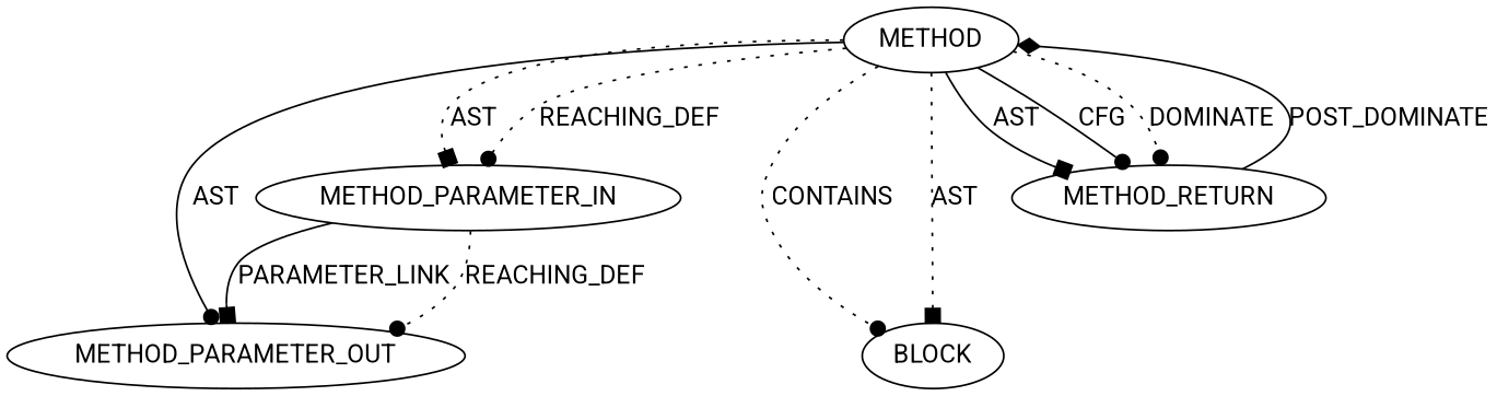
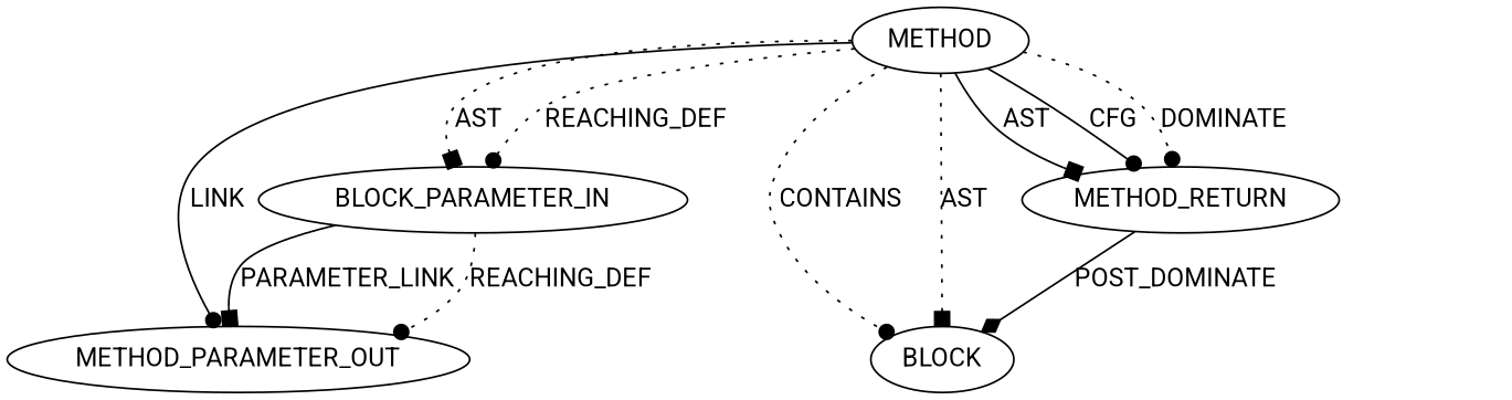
  digraph {
    fontname=Roboto
    node [CODE=p1 EVALUATION_STRATEGY=BY_VALUE ORDER=1 TYPE_FULL_NAME=ANY fontname=Roboto]
    edge [arrowhead=dot fontname=Roboto style=dotted]
    n1 [INDEX=1 IS_VARIADIC=false NAME=p1 label=METHOD_PARAMETER_OUT]
    n2 [AST_PARENT_FULL_NAME="<global>" AST_PARENT_TYPE=NAMESPACE_BLOCK CODE="<empty>" FILENAME="<empty>" FULL_NAME=EVP_get_cipherbyname IS_EXTERNAL=true NAME=EVP_get_cipherbyname ORDER=0 label=METHOD EVALUATION_STRATEGY="" TYPE_FULL_NAME=""]
-   n3 [INDEX=1 IS_VARIADIC=false NAME=p1 label=METHOD_PARAMETER_IN]
+   n3 [INDEX=1 IS_VARIADIC=false NAME=p1 label=BLOCK_PARAMETER_IN]
    n4 [ARGUMENT_INDEX=1 CODE="<empty>" label=BLOCK EVALUATION_STRATEGY=""]
    n5 [CODE=RET ORDER=2 label=METHOD_RETURN]
-   n2 -> n1 [label=AST style=solid]
+   n2 -> n1 [label=LINK style=solid]
    n2 -> n3 [arrowhead=box label=AST]
    n2 -> n3 [label=REACHING_DEF]
    n2 -> n4 [label=CONTAINS]
    n2 -> n4 [arrowhead=box label=AST]
    n2 -> n5 [arrowhead=box label=AST style=solid]
    n2 -> n5 [label=CFG style=solid]
    n2 -> n5 [label=DOMINATE]
    n3 -> n1 [arrowhead=box label=PARAMETER_LINK style=solid]
    n3 -> n1 [VARIABLE=p1 label=REACHING_DEF]
-   n5 -> n2 [arrowhead=diamond label=POST_DOMINATE style=solid]
+   n5 -> n4 [arrowhead=diamond label=POST_DOMINATE style=solid]
  }
